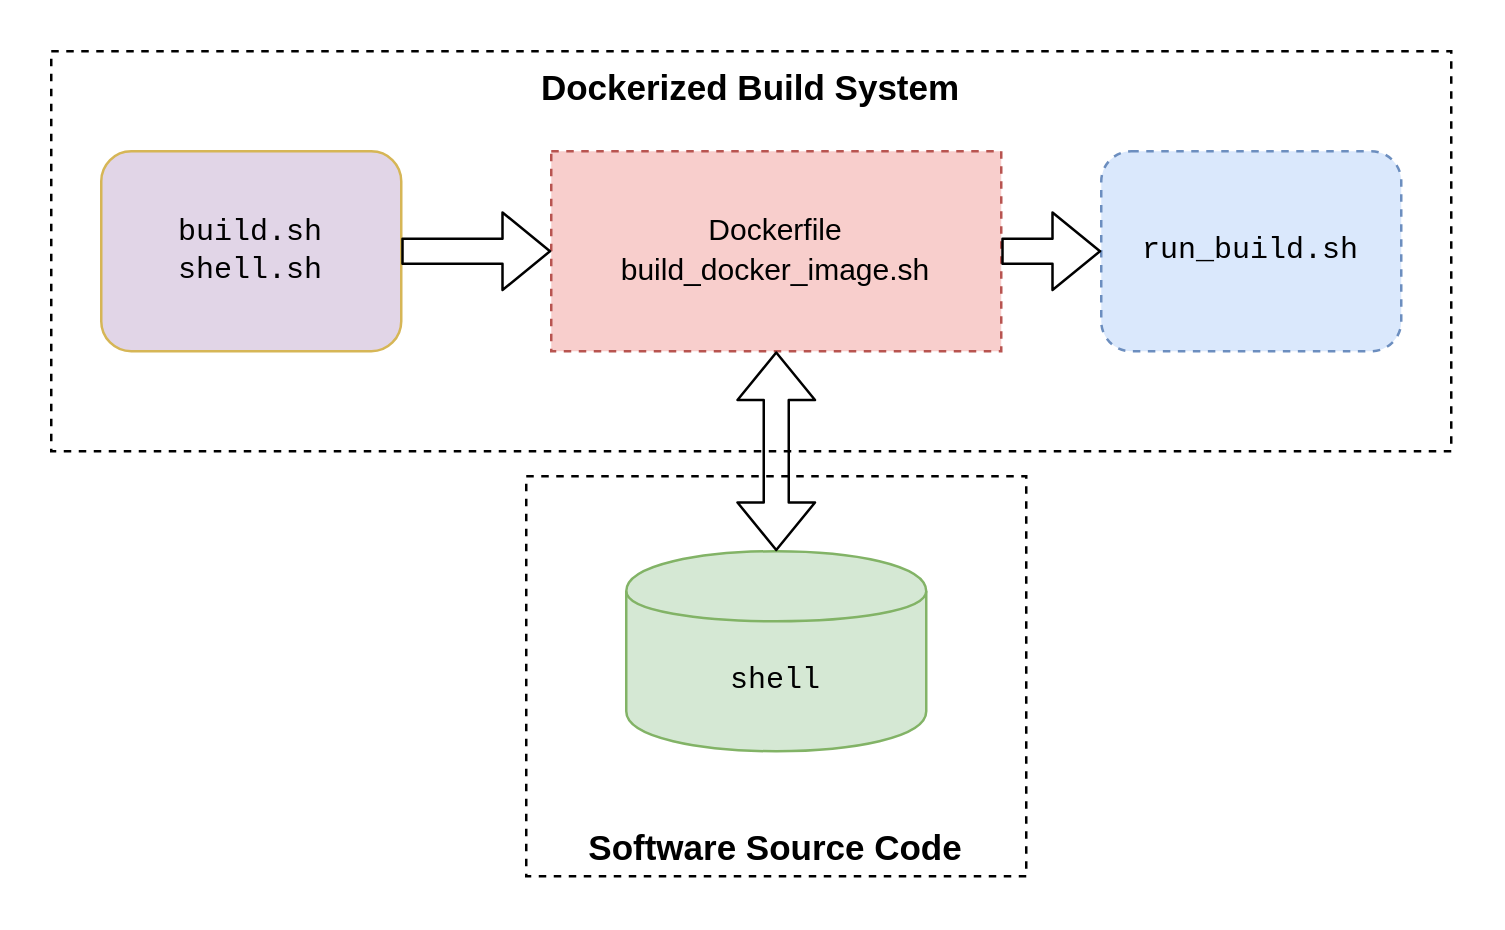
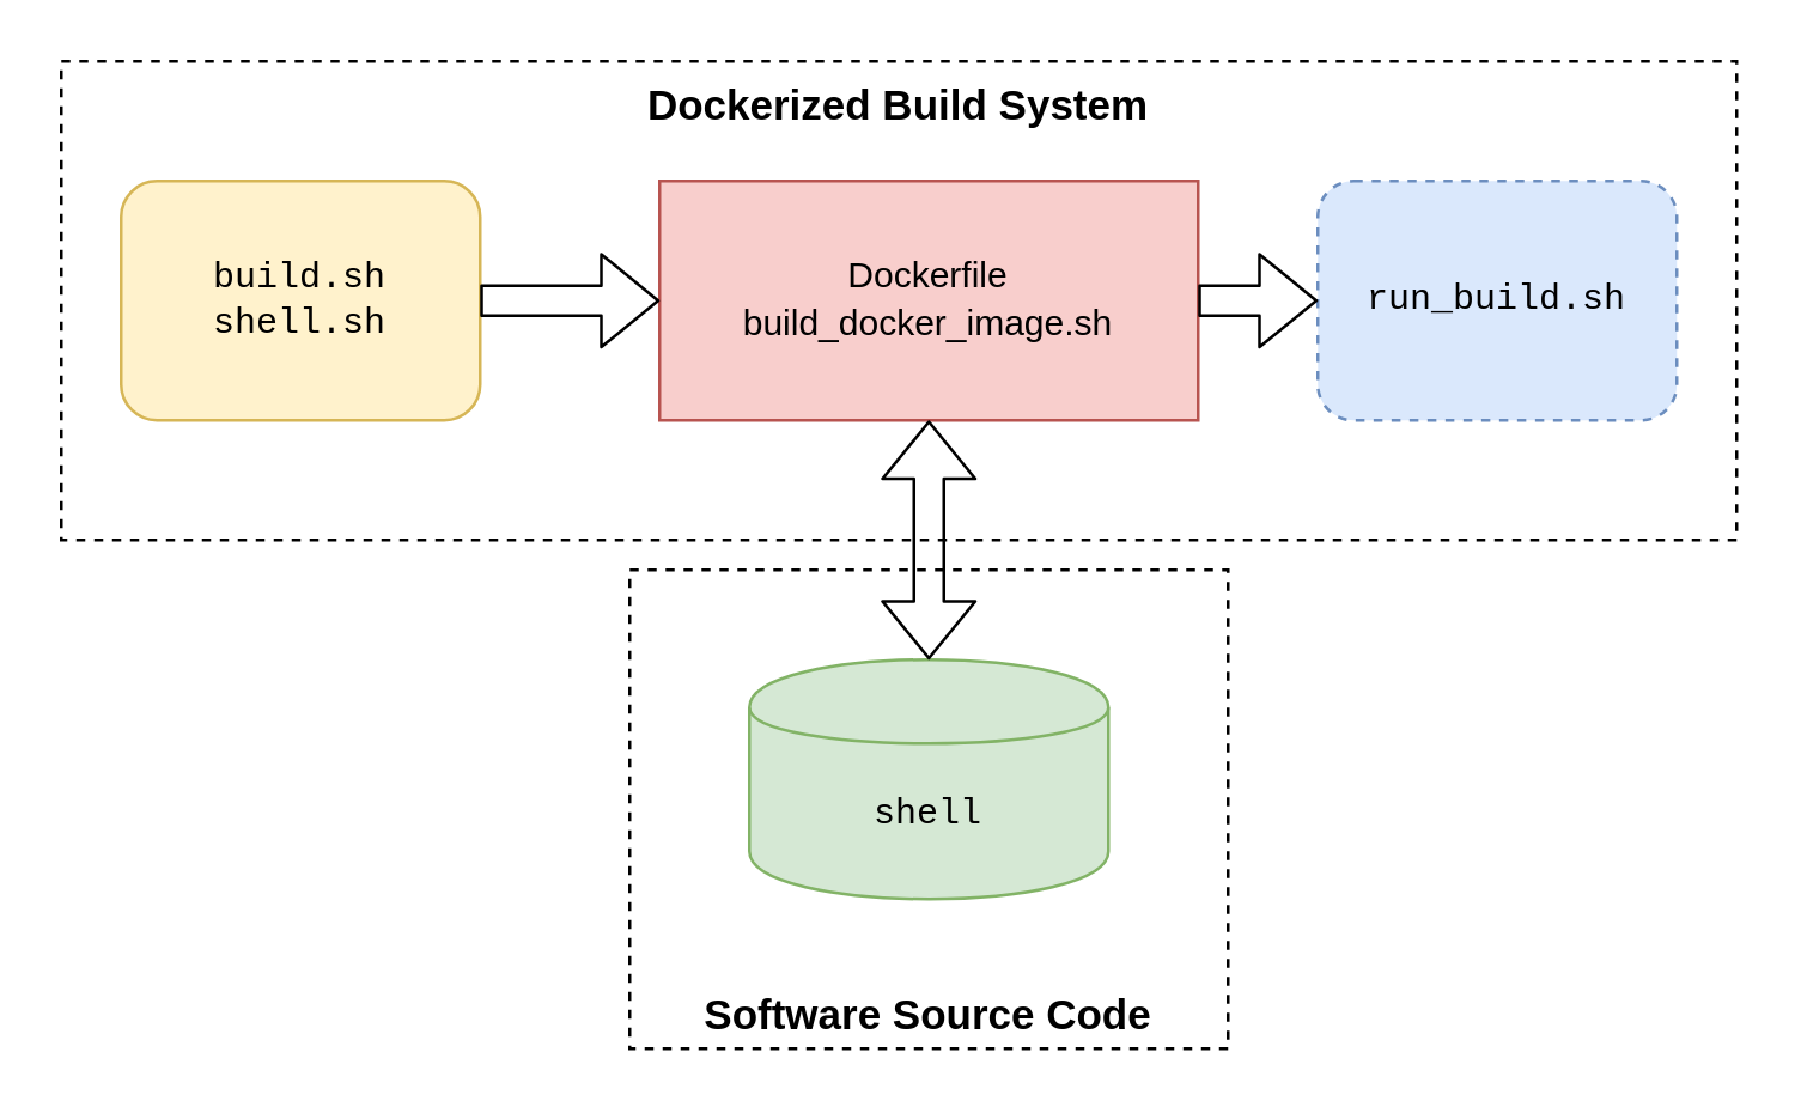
  <mxCell id="0" />
  <mxCell id="1" parent="0" />
  <mxCell id="2" value="Software Source Code" style="rounded=0;whiteSpace=wrap;html=1;fontFamily=Helvetica;fillColor=none;dashed=1;verticalAlign=bottom;fontStyle=1;fontSize=14;" vertex="1" parent="1"><mxGeometry x="210" y="190" width="200" height="160" as="geometry" /></mxCell>
  <mxCell id="3" value="Dockerized Build System" style="rounded=0;whiteSpace=wrap;html=1;fontFamily=Helvetica;fillColor=none;dashed=1;verticalAlign=top;fontStyle=1;fontSize=14;" vertex="1" parent="1"><mxGeometry x="20" y="20" width="560" height="160" as="geometry" /></mxCell>
- <mxCell id="4" value="build.sh&lt;br&gt;shell.sh" style="rounded=1;whiteSpace=wrap;html=1;fontFamily=Courier New;fillColor=#e1d5e7;strokeColor=#d6b656;" parent="1" vertex="1"><mxGeometry x="40" y="60" width="120" height="80" as="geometry" /></mxCell>
+ <mxCell id="4" value="build.sh&lt;br&gt;shell.sh" style="rounded=1;whiteSpace=wrap;html=1;fontFamily=Courier New;fillColor=#fff2cc;strokeColor=#d6b656;" parent="1" vertex="1"><mxGeometry x="40" y="60" width="120" height="80" as="geometry" /></mxCell>
  <mxCell id="5" value="shell" style="shape=cylinder;whiteSpace=wrap;html=1;boundedLbl=1;backgroundOutline=1;fontFamily=Courier New;fillColor=#d5e8d4;strokeColor=#82b366;" parent="1" vertex="1"><mxGeometry x="250" y="220" width="120" height="80" as="geometry" /></mxCell>
- <mxCell id="6" value="&lt;font face=&quot;helvetica&quot;&gt;Dockerfile&lt;/font&gt;&lt;br&gt;&lt;font face=&quot;helvetica&quot;&gt;build_docker_image.sh&lt;/font&gt;" style="rounded=0;whiteSpace=wrap;html=1;fontFamily=Courier New;fillColor=#f8cecc;strokeColor=#b85450;align=center;dashed=1;" parent="1" vertex="1"><mxGeometry x="220" y="60" width="180" height="80" as="geometry" /></mxCell>
+ <mxCell id="6" value="&lt;font face=&quot;helvetica&quot;&gt;Dockerfile&lt;/font&gt;&lt;br&gt;&lt;font face=&quot;helvetica&quot;&gt;build_docker_image.sh&lt;/font&gt;" style="rounded=0;whiteSpace=wrap;html=1;fontFamily=Courier New;fillColor=#f8cecc;strokeColor=#b85450;align=center;" parent="1" vertex="1"><mxGeometry x="220" y="60" width="180" height="80" as="geometry" /></mxCell>
  <mxCell id="7" value="run_build.sh" style="rounded=1;whiteSpace=wrap;html=1;fontFamily=Courier New;fillColor=#dae8fc;strokeColor=#6c8ebf;dashed=1;" parent="1" vertex="1"><mxGeometry x="440" y="60" width="120" height="80" as="geometry" /></mxCell>
  <mxCell id="8" value="" style="shape=flexArrow;endArrow=classic;html=1;fontFamily=Courier New;entryX=0;entryY=0.5;entryDx=0;entryDy=0;exitX=1;exitY=0.5;exitDx=0;exitDy=0;" parent="1" source="4" target="6" edge="1"><mxGeometry width="50" height="50" relative="1" as="geometry"><mxPoint x="10" y="370" as="sourcePoint" /><mxPoint x="60" y="320" as="targetPoint" /></mxGeometry></mxCell>
  <mxCell id="9" value="" style="shape=flexArrow;endArrow=classic;html=1;fontFamily=Courier New;entryX=0;entryY=0.5;entryDx=0;entryDy=0;exitX=1;exitY=0.5;exitDx=0;exitDy=0;" parent="1" source="6" target="7" edge="1"><mxGeometry width="50" height="50" relative="1" as="geometry"><mxPoint x="170" y="110" as="sourcePoint" /><mxPoint x="250" y="110" as="targetPoint" /></mxGeometry></mxCell>
  <mxCell id="10" value="" style="shape=flexArrow;endArrow=classic;startArrow=classic;html=1;fontFamily=Helvetica;fontSize=14;entryX=0.5;entryY=1;entryDx=0;entryDy=0;" edge="1" parent="1" source="5" target="6"><mxGeometry width="50" height="50" relative="1" as="geometry"><mxPoint x="20" y="510" as="sourcePoint" /><mxPoint x="70" y="460" as="targetPoint" /></mxGeometry></mxCell>
